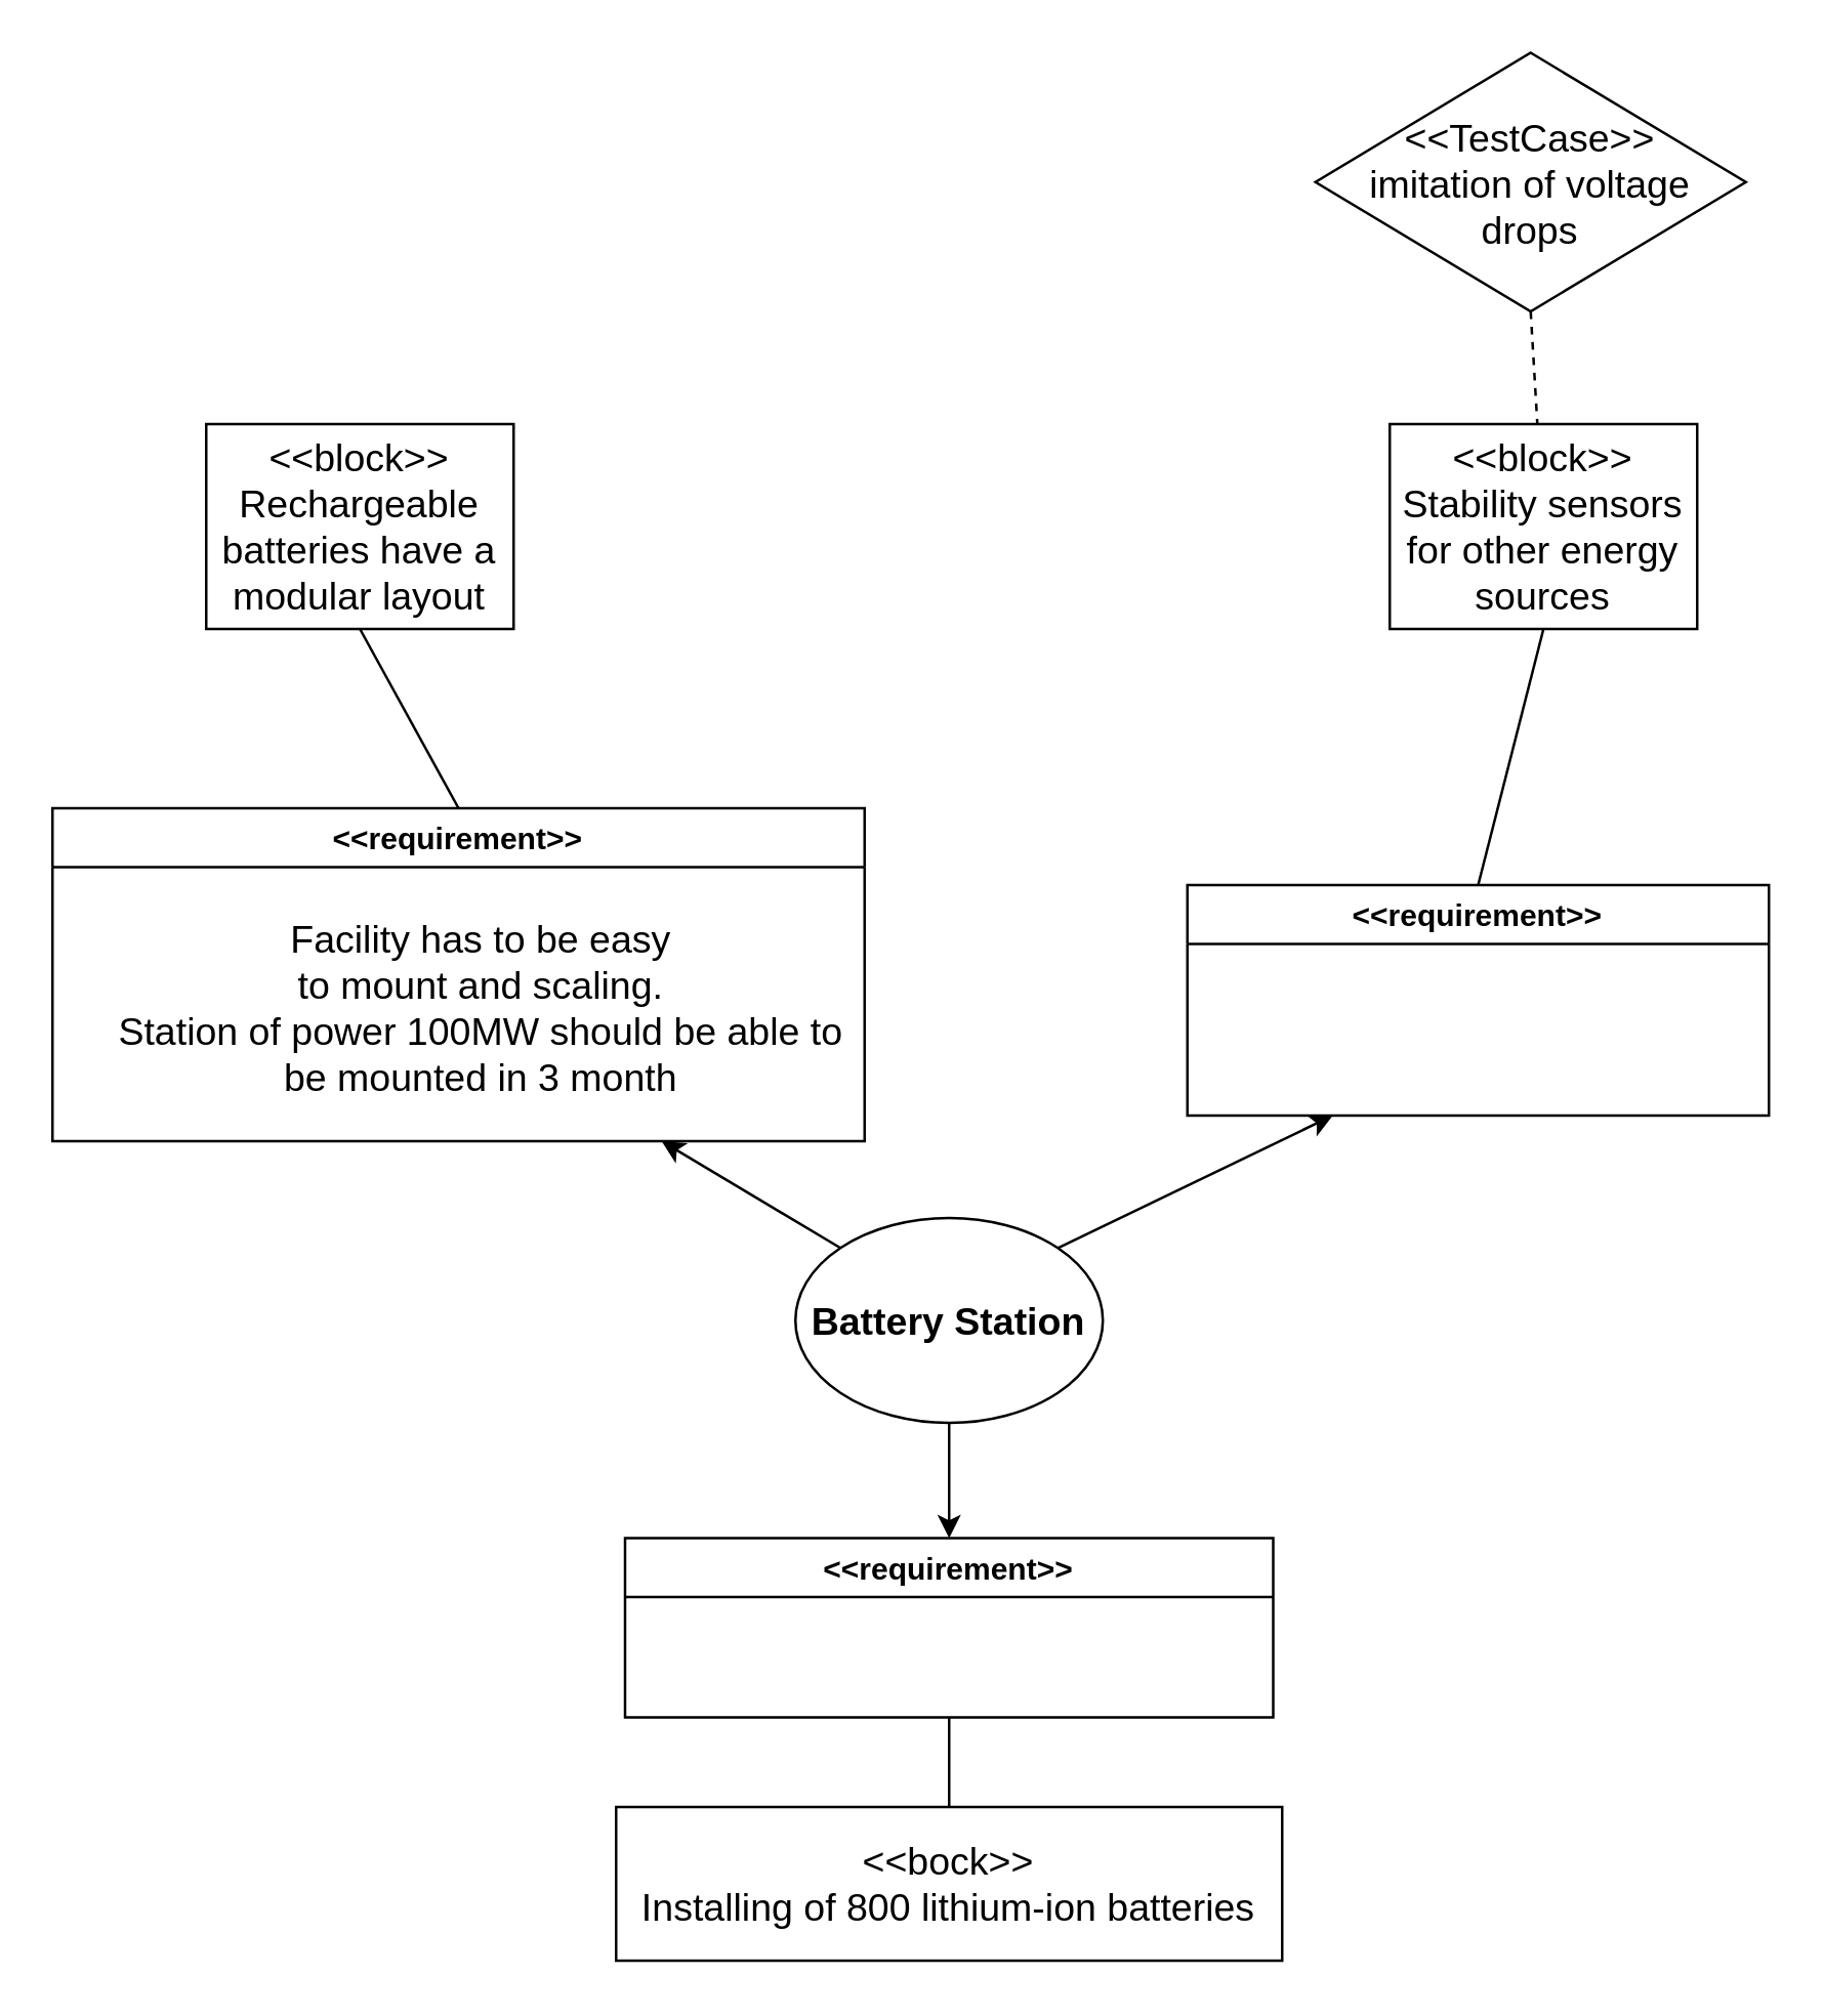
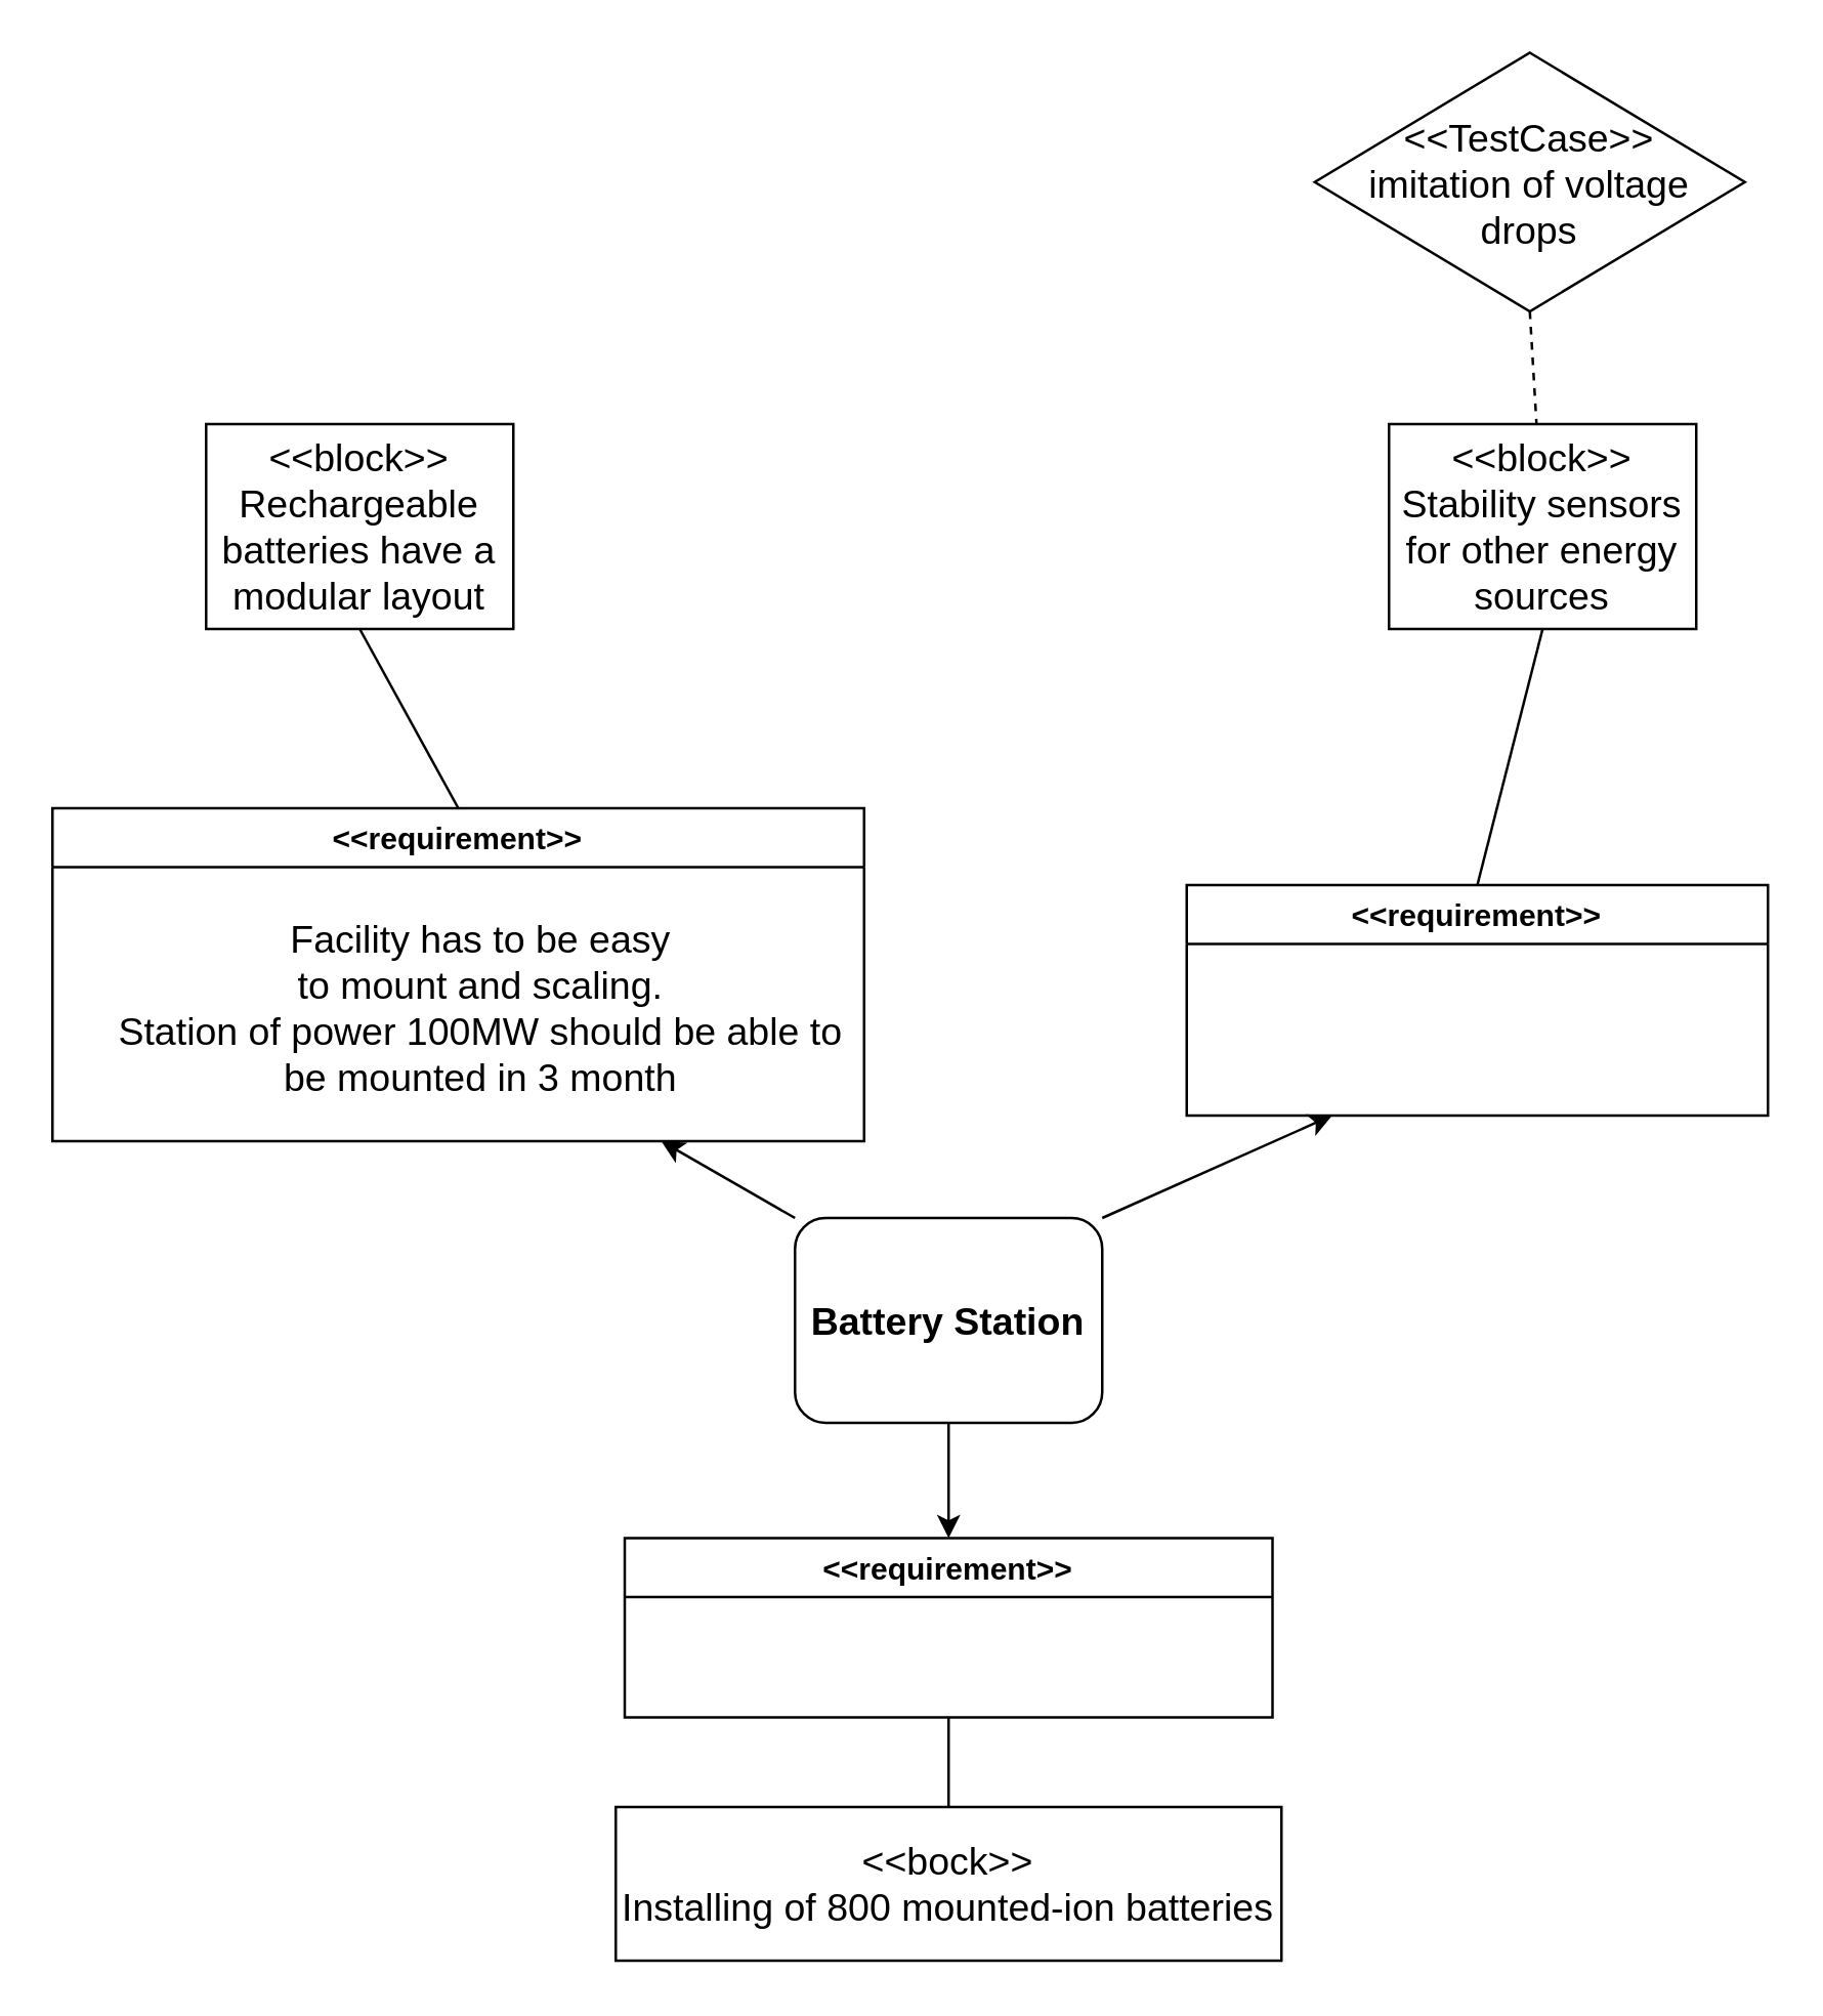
  <mxCell id="0" />
  <mxCell id="1" parent="0" />
- <mxCell id="2" value="Battery Station" style="ellipse;whiteSpace=wrap;html=1;fontStyle=1;fontSize=15;" vertex="1" parent="1"><mxGeometry x="310" y="475" width="120" height="80" as="geometry" /></mxCell>
+ <mxCell id="2" value="Battery Station" style="whiteSpace=wrap;html=1;fontStyle=1;fontSize=15;rounded=1;" vertex="1" parent="1"><mxGeometry x="310" y="475" width="120" height="80" as="geometry" /></mxCell>
  <mxCell id="3" value="&lt;&lt;requirement&gt;&gt;" style="swimlane;align=center;" vertex="1" parent="1"><mxGeometry x="463" y="345" width="227" height="90" as="geometry" /></mxCell>
  <mxCell id="4" value="&lt;&lt;requirement&gt;&gt;" style="swimlane;" vertex="1" parent="1"><mxGeometry x="20" y="315" width="317" height="130" as="geometry" /></mxCell>
  <mxCell id="5" value="Facility has to be easy&lt;br&gt;to mount and scaling.&lt;br&gt;Station of power 100MW should be able to&lt;br&gt;be mounted in 3 month" style="text;html=1;resizable=0;points=[];autosize=1;align=center;verticalAlign=top;spacingTop=-4;fontSize=15;" vertex="1" parent="4"><mxGeometry x="17" y="40" width="300" height="70" as="geometry" /></mxCell>
  <mxCell id="6" value="&lt;&lt;requirement&gt;&gt;" style="swimlane;" vertex="1" parent="1"><mxGeometry x="243.5" y="600" width="253" height="70" as="geometry" /></mxCell>
  <mxCell id="7" value="" style="endArrow=classic;html=1;exitX=1;exitY=0;exitDx=0;exitDy=0;entryX=0.25;entryY=1;entryDx=0;entryDy=0;" edge="1" parent="1" source="2" target="3"><mxGeometry width="50" height="50" relative="1" as="geometry"><mxPoint x="60" y="765" as="sourcePoint" /><mxPoint x="110" y="715" as="targetPoint" /></mxGeometry></mxCell>
  <mxCell id="8" value="" style="endArrow=classic;html=1;exitX=0;exitY=0;exitDx=0;exitDy=0;entryX=0.75;entryY=1;entryDx=0;entryDy=0;" edge="1" parent="1" source="2" target="4"><mxGeometry width="50" height="50" relative="1" as="geometry"><mxPoint x="422.426" y="496.716" as="sourcePoint" /><mxPoint x="500" y="445" as="targetPoint" /></mxGeometry></mxCell>
  <mxCell id="9" value="" style="endArrow=classic;html=1;exitX=0.5;exitY=1;exitDx=0;exitDy=0;entryX=0.5;entryY=0;entryDx=0;entryDy=0;" edge="1" parent="1" source="2" target="6"><mxGeometry width="50" height="50" relative="1" as="geometry"><mxPoint x="60" y="765" as="sourcePoint" /><mxPoint x="450" y="595" as="targetPoint" /></mxGeometry></mxCell>
  <mxCell id="10" value="&amp;lt;&amp;lt;block&amp;gt;&amp;gt;&lt;br&gt;Rechargeable batteries have a modular layout" style="rounded=0;whiteSpace=wrap;html=1;fontSize=15;align=center;" vertex="1" parent="1"><mxGeometry x="80" y="165" width="120" height="80" as="geometry" /></mxCell>
  <mxCell id="11" value="" style="endArrow=none;html=1;fontSize=15;entryX=0.5;entryY=0;entryDx=0;entryDy=0;exitX=0.5;exitY=1;exitDx=0;exitDy=0;" edge="1" parent="1" source="10" target="4"><mxGeometry width="50" height="50" relative="1" as="geometry"><mxPoint x="20" y="745" as="sourcePoint" /><mxPoint x="70" y="695" as="targetPoint" /></mxGeometry></mxCell>
  <mxCell id="12" value="&amp;lt;&amp;lt;block&amp;gt;&amp;gt;&lt;br&gt;Stability sensors for other energy sources" style="rounded=0;whiteSpace=wrap;html=1;fontSize=15;align=center;" vertex="1" parent="1"><mxGeometry x="542" y="165" width="120" height="80" as="geometry" /></mxCell>
  <mxCell id="13" value="" style="endArrow=none;html=1;fontSize=15;entryX=0.5;entryY=0;entryDx=0;entryDy=0;exitX=0.5;exitY=1;exitDx=0;exitDy=0;" edge="1" parent="1" source="12" target="3"><mxGeometry width="50" height="50" relative="1" as="geometry"><mxPoint x="20" y="745" as="sourcePoint" /><mxPoint x="70" y="695" as="targetPoint" /></mxGeometry></mxCell>
  <mxCell id="14" value="&amp;lt;&amp;lt;TestCase&amp;gt;&amp;gt;&lt;br&gt;imitation of voltage drops" style="rhombus;whiteSpace=wrap;html=1;fontSize=15;align=center;" vertex="1" parent="1"><mxGeometry x="513" y="20" width="168" height="101" as="geometry" /></mxCell>
  <mxCell id="15" value="" style="endArrow=none;dashed=1;html=1;fontSize=15;exitX=0.5;exitY=1;exitDx=0;exitDy=0;" edge="1" parent="1" source="14" target="12"><mxGeometry width="50" height="50" relative="1" as="geometry"><mxPoint x="360" y="205" as="sourcePoint" /><mxPoint x="440" y="265" as="targetPoint" /></mxGeometry></mxCell>
- <mxCell id="16" value="&amp;lt;&amp;lt;bock&amp;gt;&amp;gt;&lt;br&gt;Installing of 800 lithium-ion batteries" style="rounded=0;whiteSpace=wrap;html=1;fontSize=15;align=center;" vertex="1" parent="1"><mxGeometry x="240" y="705" width="260" height="60" as="geometry" /></mxCell>
+ <mxCell id="16" value="&amp;lt;&amp;lt;bock&amp;gt;&amp;gt;&lt;br&gt;Installing of 800 mounted-ion batteries" style="rounded=0;whiteSpace=wrap;html=1;fontSize=15;align=center;" vertex="1" parent="1"><mxGeometry x="240" y="705" width="260" height="60" as="geometry" /></mxCell>
  <mxCell id="17" value="" style="endArrow=none;html=1;fontSize=15;entryX=0.5;entryY=1;entryDx=0;entryDy=0;exitX=0.5;exitY=0;exitDx=0;exitDy=0;" edge="1" parent="1" source="16" target="6"><mxGeometry width="50" height="50" relative="1" as="geometry"><mxPoint x="350" y="715" as="sourcePoint" /><mxPoint x="400" y="665" as="targetPoint" /></mxGeometry></mxCell>
